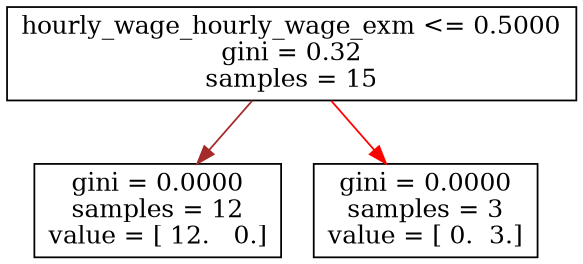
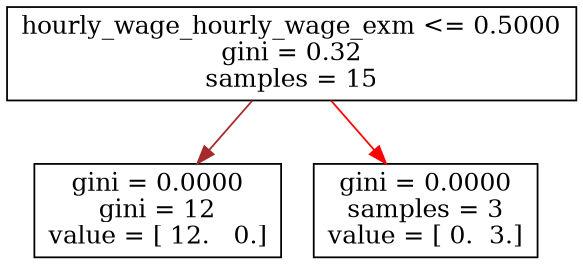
  digraph {
    node [shape=box]
    n1 [label="hourly_wage_hourly_wage_exm <= 0.5000\ngini = 0.32\nsamples = 15"]
-   n2 [label="gini = 0.0000\nsamples = 12\nvalue = [ 12.   0.]"]
+   n2 [label="gini = 0.0000\ngini = 12\nvalue = [ 12.   0.]"]
    n3 [label="gini = 0.0000\nsamples = 3\nvalue = [ 0.  3.]"]
    n1 -> n2 [color=brown]
    n1 -> n3 [color=red]
  }
